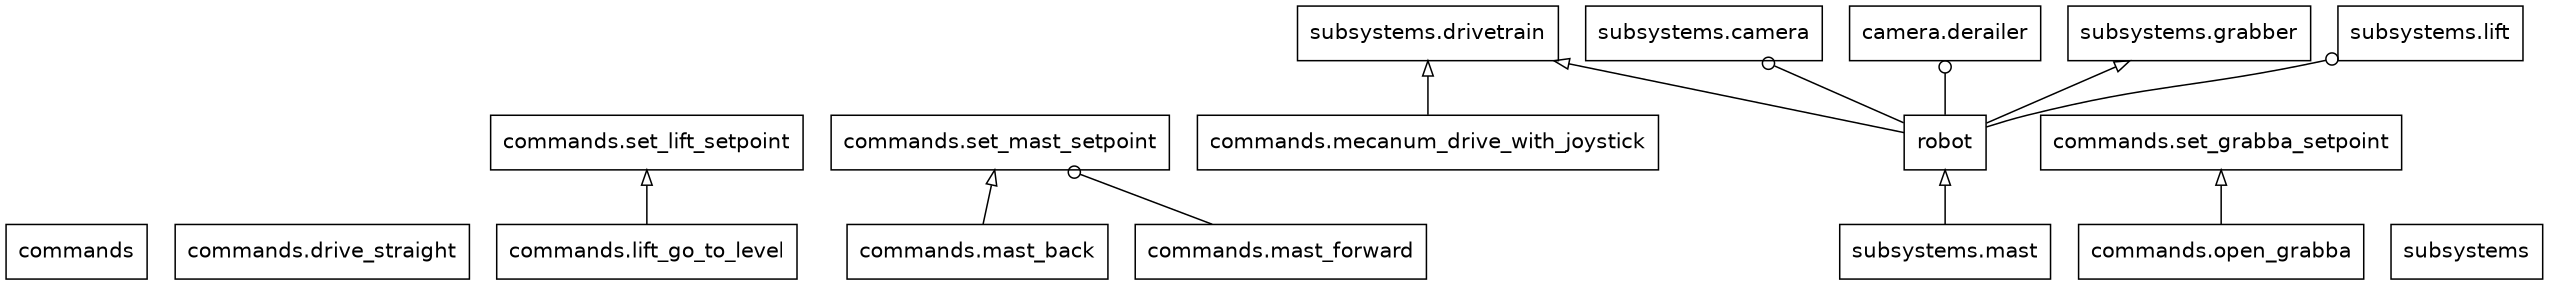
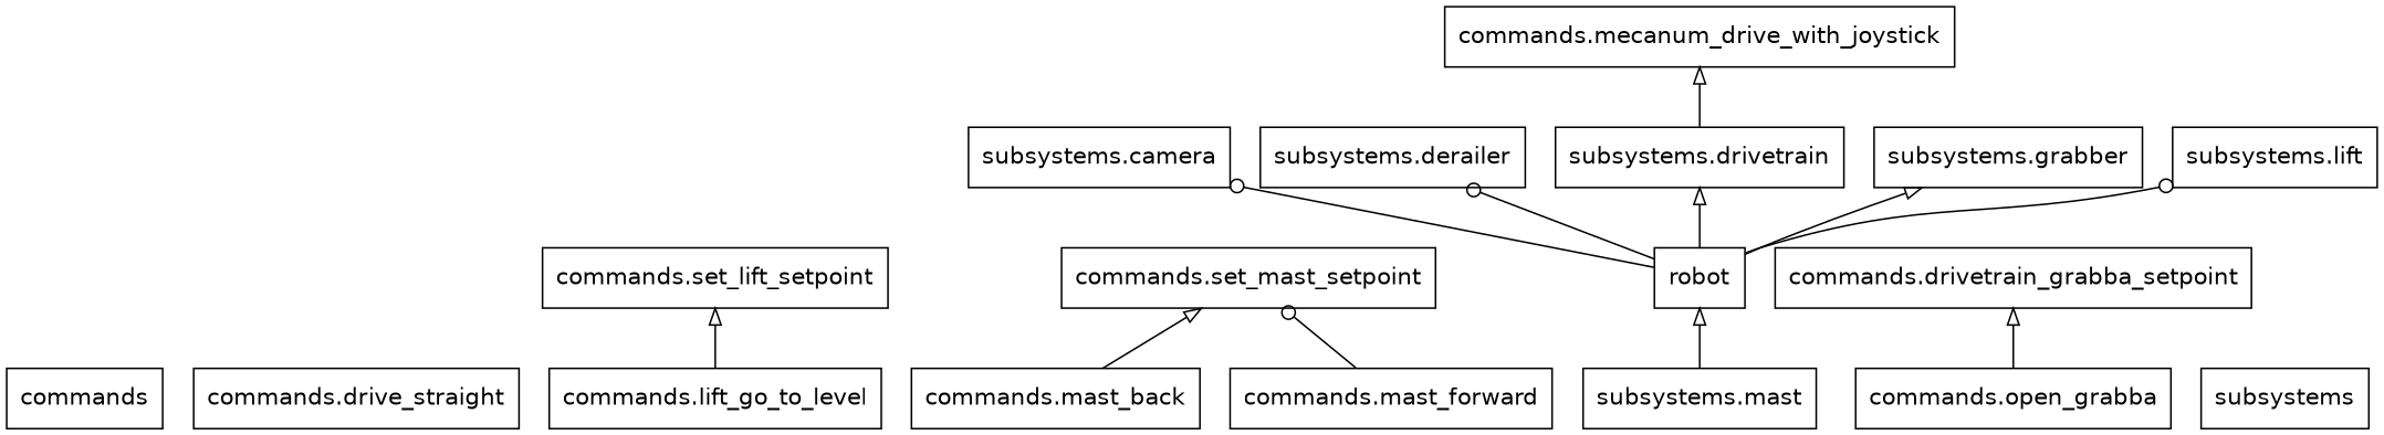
  digraph {
    fontname="DejaVu Sans"
    rankdir=BT
    node [fontname="DejaVu Sans" shape=box]
    edge [arrowhead=onormal arrowtail=none fontname="DejaVu Sans"]
    n1 [label=commands]
    n2 [label="commands.drive_straight"]
    n3 [label="commands.lift_go_to_level"]
    n4 [label="commands.set_lift_setpoint"]
    n5 [label="commands.mast_back"]
    n6 [label="commands.set_mast_setpoint"]
    n7 [label="commands.mast_forward"]
    n8 [label="commands.mecanum_drive_with_joystick"]
    n9 [label="commands.open_grabba"]
-   n10 [label="commands.set_grabba_setpoint"]
+   n10 [label="commands.drivetrain_grabba_setpoint"]
    n11 [label=robot]
    n12 [label="subsystems.camera"]
-   n13 [label="camera.derailer"]
+   n13 [label="subsystems.derailer"]
    n14 [label="subsystems.drivetrain"]
    n15 [label="subsystems.grabber"]
    n16 [label="subsystems.lift"]
    n17 [label="subsystems.mast"]
    n18 [label=subsystems]
    n3 -> n4
    n5 -> n6
    n7 -> n6 [arrowhead=odot]
    n9 -> n10
    n11 -> n12 [arrowhead=odot]
    n11 -> n13 [arrowhead=odot]
    n11 -> n14
    n11 -> n15
    n11 -> n16 [arrowhead=odot]
-   n8 -> n14
+   n14 -> n8
    n17 -> n11
  }
